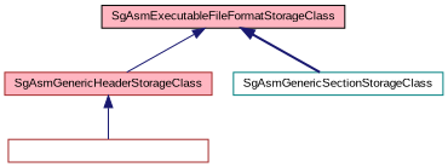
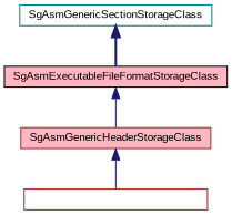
  digraph {
    fontname="Liberation Sans"
    node [color=brown fillcolor=white fontname="Liberation Sans" fontsize=10 shape=record style=filled]
    edge [color=midnightblue dir=back fontname="Liberation Sans" fontsize=10 labelfontname=Helvetica labelfontsize=10 style=solid]
    n1 [fontcolor=white height=0.2 label=SgAsmLEFileHeaderStorageClass width=0.4]
    n2 [fillcolor=lightpink height=0.2 label=SgAsmGenericHeaderStorageClass width=0.4]
    n3 [color=teal height=0.2 label=SgAsmGenericSectionStorageClass width=0.4]
    n4 [color=black fillcolor=lightpink height=0.2 label=SgAsmExecutableFileFormatStorageClass width=0.4]
    n2 -> n1
    n4 -> n2
-   n4 -> n3 [style=bold]
+   n3 -> n4 [style=bold]
  }
